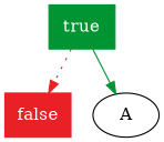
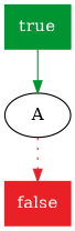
  digraph {
    node [fontcolor="#ffffff" shape=box style=filled]
    n1 [color="#ea2027" fillcolor="#ea2027" label=false]
    n2 [color="#009432" fillcolor="#009432" label=true]
    n3 [label=A fontcolor="" shape="" style=""]
    n2 -> n3 [color="#009432" fontcolor="#009432" style=solid]
-   n2 -> n1 [color="#ea2027" fontcolor="#ea2027" style=dotted]
+   n3 -> n1 [color="#ea2027" fontcolor="#ea2027" style=dotted]
  }
